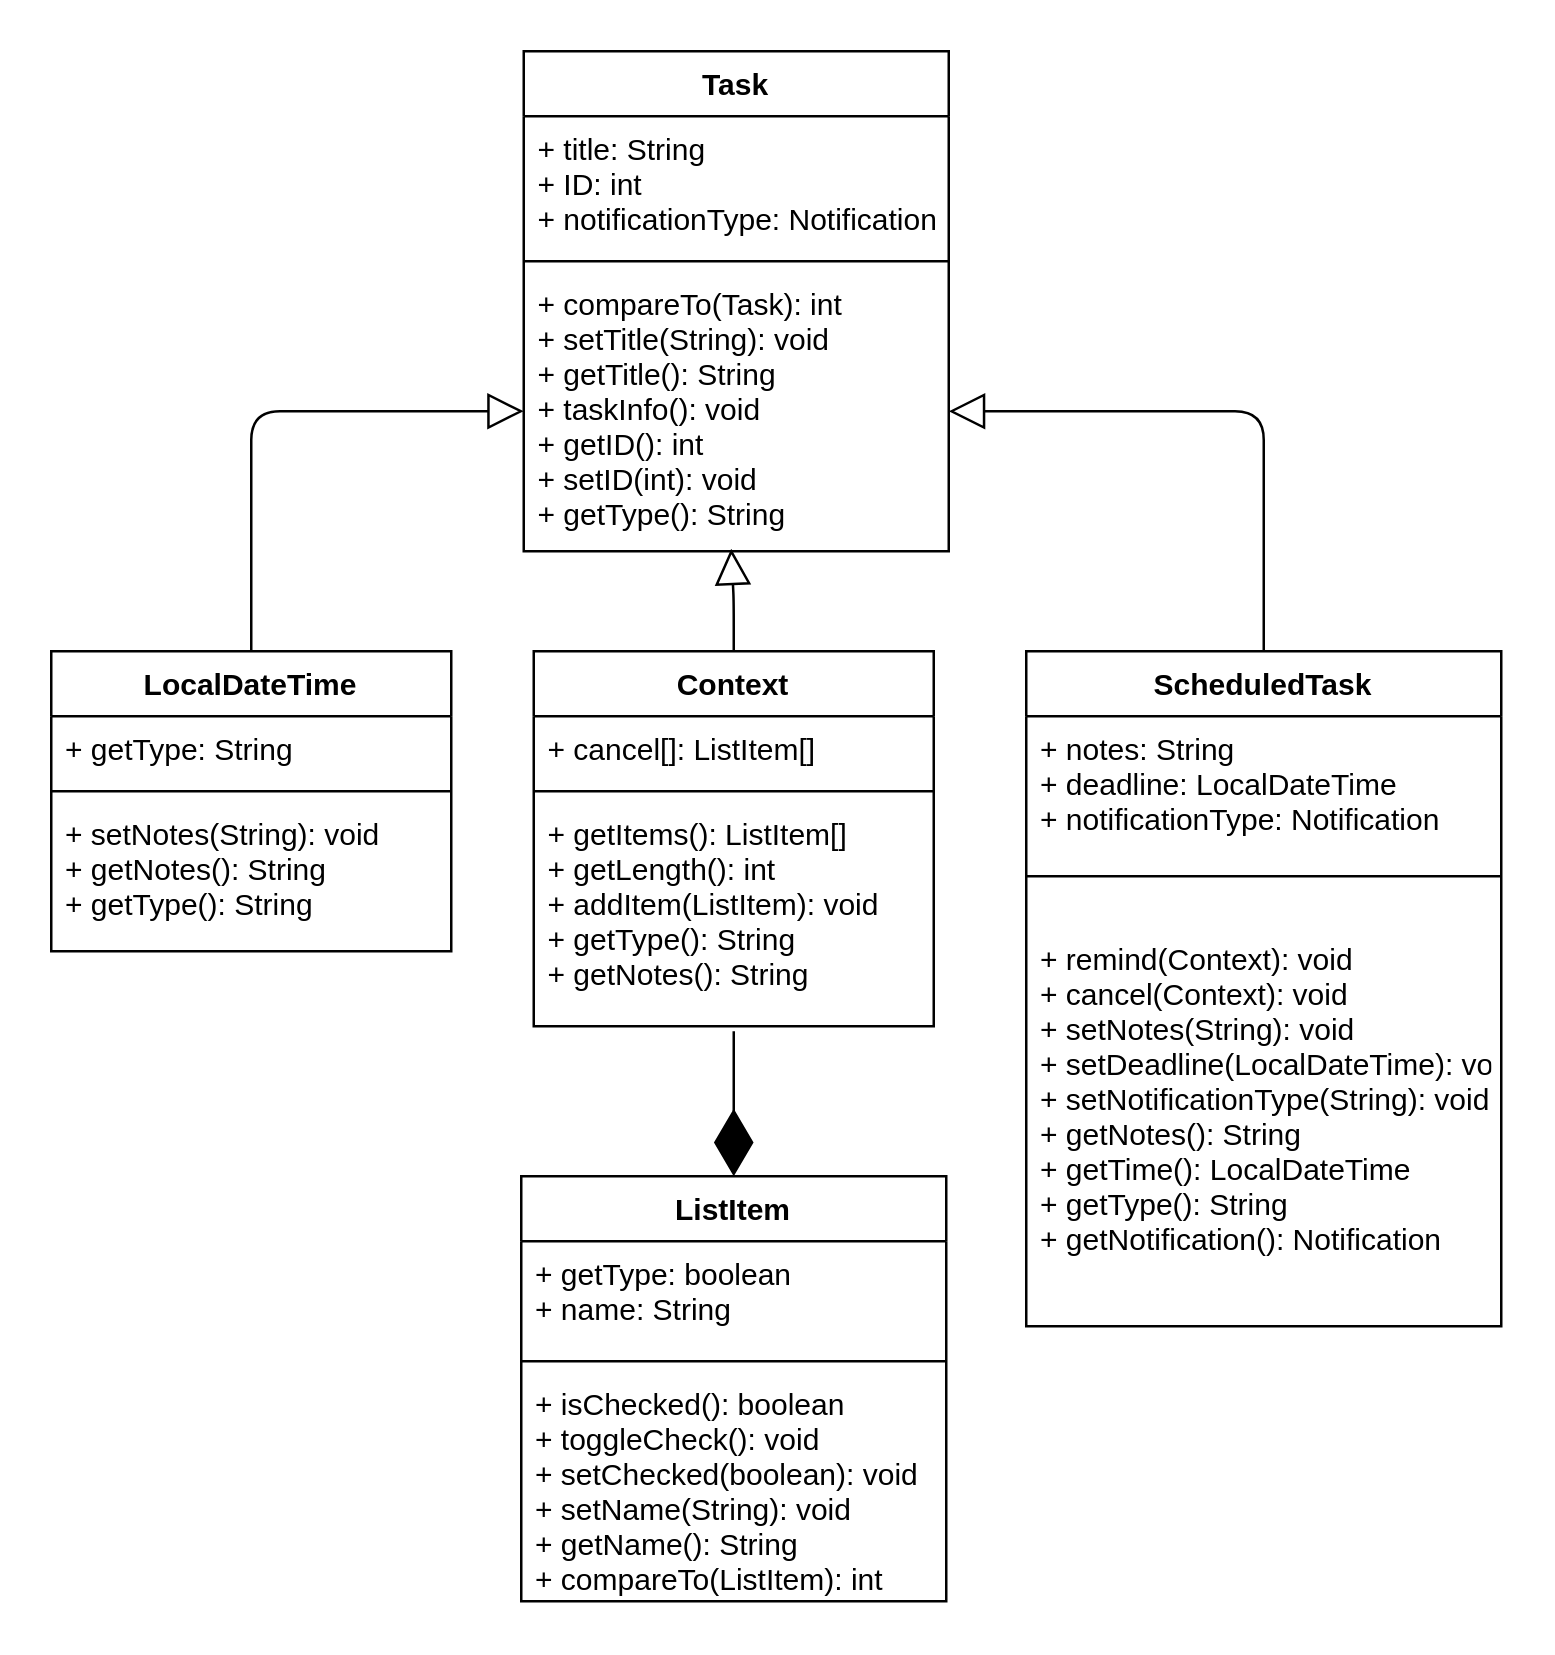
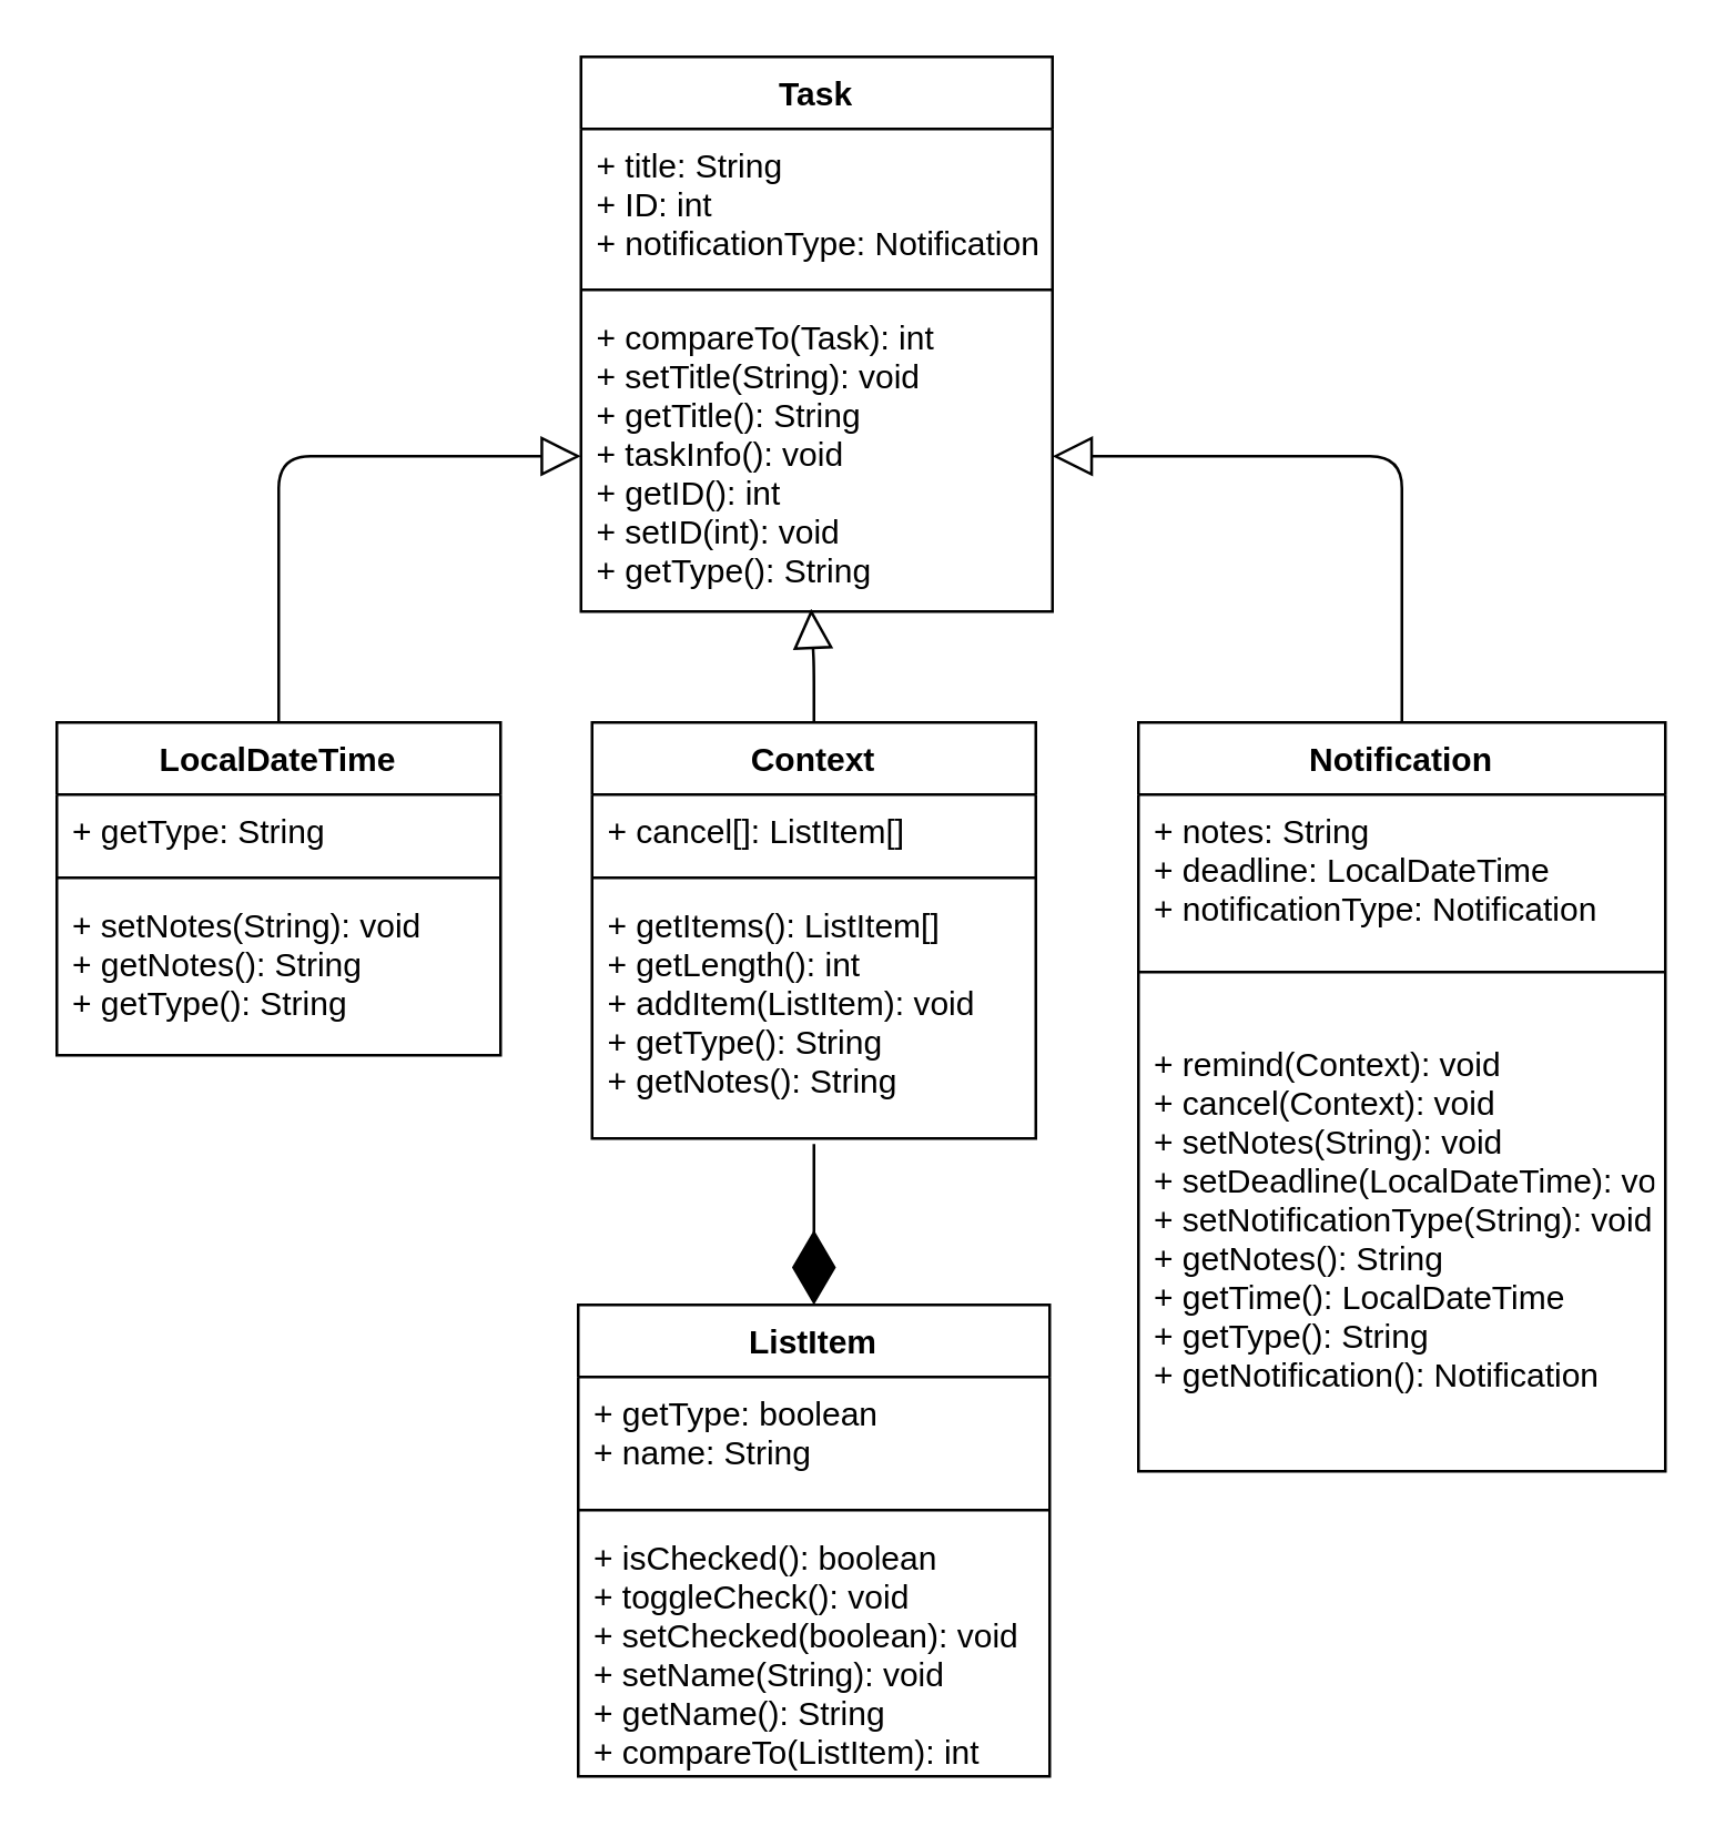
  <mxCell id="0" />
  <mxCell id="1" parent="0" />
  <mxCell id="2" value="Task" style="swimlane;fontStyle=1;align=center;verticalAlign=top;childLayout=stackLayout;horizontal=1;startSize=26;horizontalStack=0;resizeParent=1;resizeParentMax=0;resizeLast=0;collapsible=1;marginBottom=0;" vertex="1" parent="1"><mxGeometry x="209" y="20" width="170" height="200" as="geometry" /></mxCell>
  <mxCell id="3" value="+ title: String&#10;+ ID: int&#10;+ notificationType: Notification&#10;&#10;" style="text;strokeColor=none;fillColor=none;align=left;verticalAlign=top;spacingLeft=4;spacingRight=4;overflow=hidden;rotatable=0;points=[[0,0.5],[1,0.5]];portConstraint=eastwest;" vertex="1" parent="2"><mxGeometry y="26" width="170" height="54" as="geometry" /></mxCell>
  <mxCell id="4" value="" style="line;strokeWidth=1;fillColor=none;align=left;verticalAlign=middle;spacingTop=-1;spacingLeft=3;spacingRight=3;rotatable=0;labelPosition=right;points=[];portConstraint=eastwest;" vertex="1" parent="2"><mxGeometry y="80" width="170" height="8" as="geometry" /></mxCell>
  <mxCell id="5" value="+ compareTo(Task): int&#10;+ setTitle(String): void&#10;+ getTitle(): String&#10;+ taskInfo(): void&#10;+ getID(): int&#10;+ setID(int): void&#10;+ getType(): String" style="text;strokeColor=none;fillColor=none;align=left;verticalAlign=top;spacingLeft=4;spacingRight=4;overflow=hidden;rotatable=0;points=[[0,0.5],[1,0.5]];portConstraint=eastwest;" vertex="1" parent="2"><mxGeometry y="88" width="170" height="112" as="geometry" /></mxCell>
  <mxCell id="6" value="LocalDateTime" style="swimlane;fontStyle=1;align=center;verticalAlign=top;childLayout=stackLayout;horizontal=1;startSize=26;horizontalStack=0;resizeParent=1;resizeParentMax=0;resizeLast=0;collapsible=1;marginBottom=0;" vertex="1" parent="1"><mxGeometry x="20" y="260" width="160" height="120" as="geometry" /></mxCell>
  <mxCell id="7" value="+ getType: String" style="text;strokeColor=none;fillColor=none;align=left;verticalAlign=top;spacingLeft=4;spacingRight=4;overflow=hidden;rotatable=0;points=[[0,0.5],[1,0.5]];portConstraint=eastwest;" vertex="1" parent="6"><mxGeometry y="26" width="160" height="26" as="geometry" /></mxCell>
  <mxCell id="8" value="" style="line;strokeWidth=1;fillColor=none;align=left;verticalAlign=middle;spacingTop=-1;spacingLeft=3;spacingRight=3;rotatable=0;labelPosition=right;points=[];portConstraint=eastwest;" vertex="1" parent="6"><mxGeometry y="52" width="160" height="8" as="geometry" /></mxCell>
  <mxCell id="9" value="+ setNotes(String): void&#10;+ getNotes(): String&#10;+ getType(): String&#10;" style="text;strokeColor=none;fillColor=none;align=left;verticalAlign=top;spacingLeft=4;spacingRight=4;overflow=hidden;rotatable=0;points=[[0,0.5],[1,0.5]];portConstraint=eastwest;" vertex="1" parent="6"><mxGeometry y="60" width="160" height="60" as="geometry" /></mxCell>
  <mxCell id="10" value="Context" style="swimlane;fontStyle=1;align=center;verticalAlign=top;childLayout=stackLayout;horizontal=1;startSize=26;horizontalStack=0;resizeParent=1;resizeParentMax=0;resizeLast=0;collapsible=1;marginBottom=0;" vertex="1" parent="1"><mxGeometry x="213" y="260" width="160" height="150" as="geometry" /></mxCell>
  <mxCell id="11" value="+ cancel[]: ListItem[]" style="text;strokeColor=none;fillColor=none;align=left;verticalAlign=top;spacingLeft=4;spacingRight=4;overflow=hidden;rotatable=0;points=[[0,0.5],[1,0.5]];portConstraint=eastwest;" vertex="1" parent="10"><mxGeometry y="26" width="160" height="26" as="geometry" /></mxCell>
  <mxCell id="12" value="" style="line;strokeWidth=1;fillColor=none;align=left;verticalAlign=middle;spacingTop=-1;spacingLeft=3;spacingRight=3;rotatable=0;labelPosition=right;points=[];portConstraint=eastwest;" vertex="1" parent="10"><mxGeometry y="52" width="160" height="8" as="geometry" /></mxCell>
  <mxCell id="13" value="+ getItems(): ListItem[]&#10;+ getLength(): int&#10;+ addItem(ListItem): void&#10;+ getType(): String&#10;+ getNotes(): String&#10;" style="text;strokeColor=none;fillColor=none;align=left;verticalAlign=top;spacingLeft=4;spacingRight=4;overflow=hidden;rotatable=0;points=[[0,0.5],[1,0.5]];portConstraint=eastwest;" vertex="1" parent="10"><mxGeometry y="60" width="160" height="90" as="geometry" /></mxCell>
  <mxCell id="14" value="ListItem" style="swimlane;fontStyle=1;align=center;verticalAlign=top;childLayout=stackLayout;horizontal=1;startSize=26;horizontalStack=0;resizeParent=1;resizeParentMax=0;resizeLast=0;collapsible=1;marginBottom=0;" vertex="1" parent="1"><mxGeometry x="208" y="470" width="170" height="170" as="geometry" /></mxCell>
  <mxCell id="15" value="+ getType: boolean&#10;+ name: String&#10;" style="text;strokeColor=none;fillColor=none;align=left;verticalAlign=top;spacingLeft=4;spacingRight=4;overflow=hidden;rotatable=0;points=[[0,0.5],[1,0.5]];portConstraint=eastwest;" vertex="1" parent="14"><mxGeometry y="26" width="170" height="44" as="geometry" /></mxCell>
  <mxCell id="16" value="" style="line;strokeWidth=1;fillColor=none;align=left;verticalAlign=middle;spacingTop=-1;spacingLeft=3;spacingRight=3;rotatable=0;labelPosition=right;points=[];portConstraint=eastwest;" vertex="1" parent="14"><mxGeometry y="70" width="170" height="8" as="geometry" /></mxCell>
  <mxCell id="17" value="+ isChecked(): boolean&#10;+ toggleCheck(): void&#10;+ setChecked(boolean): void&#10;+ setName(String): void&#10;+ getName(): String&#10;+ compareTo(ListItem): int" style="text;strokeColor=none;fillColor=none;align=left;verticalAlign=top;spacingLeft=4;spacingRight=4;overflow=hidden;rotatable=0;points=[[0,0.5],[1,0.5]];portConstraint=eastwest;" vertex="1" parent="14"><mxGeometry y="78" width="170" height="92" as="geometry" /></mxCell>
- <mxCell id="18" value="ScheduledTask" style="swimlane;fontStyle=1;align=center;verticalAlign=top;childLayout=stackLayout;horizontal=1;startSize=26;horizontalStack=0;resizeParent=1;resizeParentMax=0;resizeLast=0;collapsible=1;marginBottom=0;" vertex="1" parent="1"><mxGeometry x="410" y="260" width="190" height="270" as="geometry" /></mxCell>
+ <mxCell id="18" value="Notification" style="swimlane;fontStyle=1;align=center;verticalAlign=top;childLayout=stackLayout;horizontal=1;startSize=26;horizontalStack=0;resizeParent=1;resizeParentMax=0;resizeLast=0;collapsible=1;marginBottom=0;" vertex="1" parent="1"><mxGeometry x="410" y="260" width="190" height="270" as="geometry" /></mxCell>
  <mxCell id="19" value="+ notes: String&#10;+ deadline: LocalDateTime&#10;+ notificationType: Notification&#10;&#10;" style="text;strokeColor=none;fillColor=none;align=left;verticalAlign=top;spacingLeft=4;spacingRight=4;overflow=hidden;rotatable=0;points=[[0,0.5],[1,0.5]];portConstraint=eastwest;" vertex="1" parent="18"><mxGeometry y="26" width="190" height="44" as="geometry" /></mxCell>
  <mxCell id="20" value="" style="line;strokeWidth=1;fillColor=none;align=left;verticalAlign=middle;spacingTop=-1;spacingLeft=3;spacingRight=3;rotatable=0;labelPosition=right;points=[];portConstraint=eastwest;" vertex="1" parent="18"><mxGeometry y="70" width="190" height="40" as="geometry" /></mxCell>
  <mxCell id="21" value="+ remind(Context): void&#10;+ cancel(Context): void&#10;+ setNotes(String): void&#10;+ setDeadline(LocalDateTime): void&#10;+ setNotificationType(String): void&#10;+ getNotes(): String&#10;+ getTime(): LocalDateTime&#10;+ getType(): String&#10;+ getNotification(): Notification&#10;" style="text;strokeColor=none;fillColor=none;align=left;verticalAlign=top;spacingLeft=4;spacingRight=4;overflow=hidden;rotatable=0;points=[[0,0.5],[1,0.5]];portConstraint=eastwest;" vertex="1" parent="18"><mxGeometry y="110" width="190" height="160" as="geometry" /></mxCell>
  <mxCell id="22" value="" style="endArrow=diamondThin;endFill=1;endSize=24;html=1;entryX=0.5;entryY=0;entryDx=0;entryDy=0;" edge="1" parent="1" target="14"><mxGeometry width="160" relative="1" as="geometry"><mxPoint x="293" y="412" as="sourcePoint" /><mxPoint x="420" y="310" as="targetPoint" /></mxGeometry></mxCell>
  <mxCell id="23" value="" style="endArrow=block;endFill=0;html=1;edgeStyle=orthogonalEdgeStyle;align=left;verticalAlign=top;jumpSize=7;strokeWidth=1;targetPerimeterSpacing=0;arcSize=23;endSize=12;startSize=12;entryX=0;entryY=0.5;entryDx=0;entryDy=0;exitX=0.5;exitY=0;exitDx=0;exitDy=0;" edge="1" parent="1" source="6" target="5"><mxGeometry x="-1" relative="1" as="geometry"><mxPoint x="10" y="150" as="sourcePoint" /><mxPoint x="170" y="150" as="targetPoint" /></mxGeometry></mxCell>
  <mxCell id="24" value="" style="endArrow=block;endFill=0;html=1;edgeStyle=orthogonalEdgeStyle;align=left;verticalAlign=top;jumpSize=7;strokeWidth=1;targetPerimeterSpacing=0;arcSize=23;endSize=12;startSize=12;exitX=0.5;exitY=0;exitDx=0;exitDy=0;" edge="1" parent="1" source="10"><mxGeometry x="-1" relative="1" as="geometry"><mxPoint x="200" y="235" as="sourcePoint" /><mxPoint x="292" y="219" as="targetPoint" /></mxGeometry></mxCell>
  <mxCell id="25" value="" style="endArrow=block;endFill=0;html=1;edgeStyle=orthogonalEdgeStyle;align=left;verticalAlign=top;jumpSize=7;strokeWidth=1;targetPerimeterSpacing=0;arcSize=23;endSize=12;startSize=12;entryX=1;entryY=0.5;entryDx=0;entryDy=0;exitX=0.5;exitY=0;exitDx=0;exitDy=0;" edge="1" parent="1" source="18" target="5"><mxGeometry x="-1" relative="1" as="geometry"><mxPoint x="460" y="160" as="sourcePoint" /><mxPoint x="620" y="160" as="targetPoint" /></mxGeometry></mxCell>
